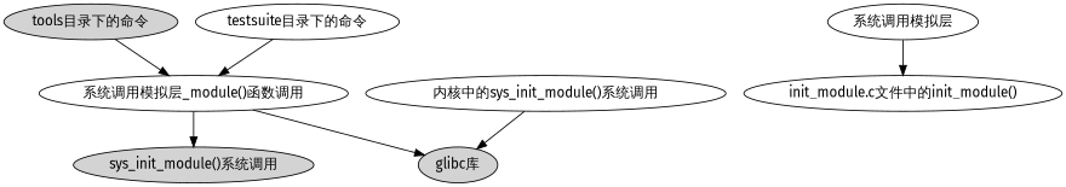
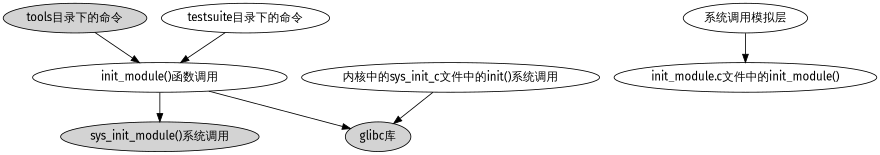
  digraph {
    fontname="Fira Sans"
    node [fontname="Fira Sans"]
    edge [fontname="Fira Sans"]
    "tools目录下的命令" [gradientangle=30 style=filled]
-   "init_module()函数调用" [label="系统调用模拟层_module()函数调用"]
+   "init_module()函数调用"
    "sys_init_module()系统调用" [gradientangle=30 style=filled]
    "glibc库" [gradientangle=30 style=filled]
-   "内核中的sys_init_module()系统调用"
+   "内核中的sys_init_module()系统调用" [label="内核中的sys_init_c文件中的init()系统调用"]
    "testsuite目录下的命令"
    "系统调用模拟层"
    "init_module.c文件中的init_module()"
    "tools目录下的命令" -> "init_module()函数调用"
    "init_module()函数调用" -> "sys_init_module()系统调用"
    "init_module()函数调用" -> "glibc库"
    "内核中的sys_init_module()系统调用" -> "glibc库"
    "testsuite目录下的命令" -> "init_module()函数调用"
    "系统调用模拟层" -> "init_module.c文件中的init_module()"
  }
